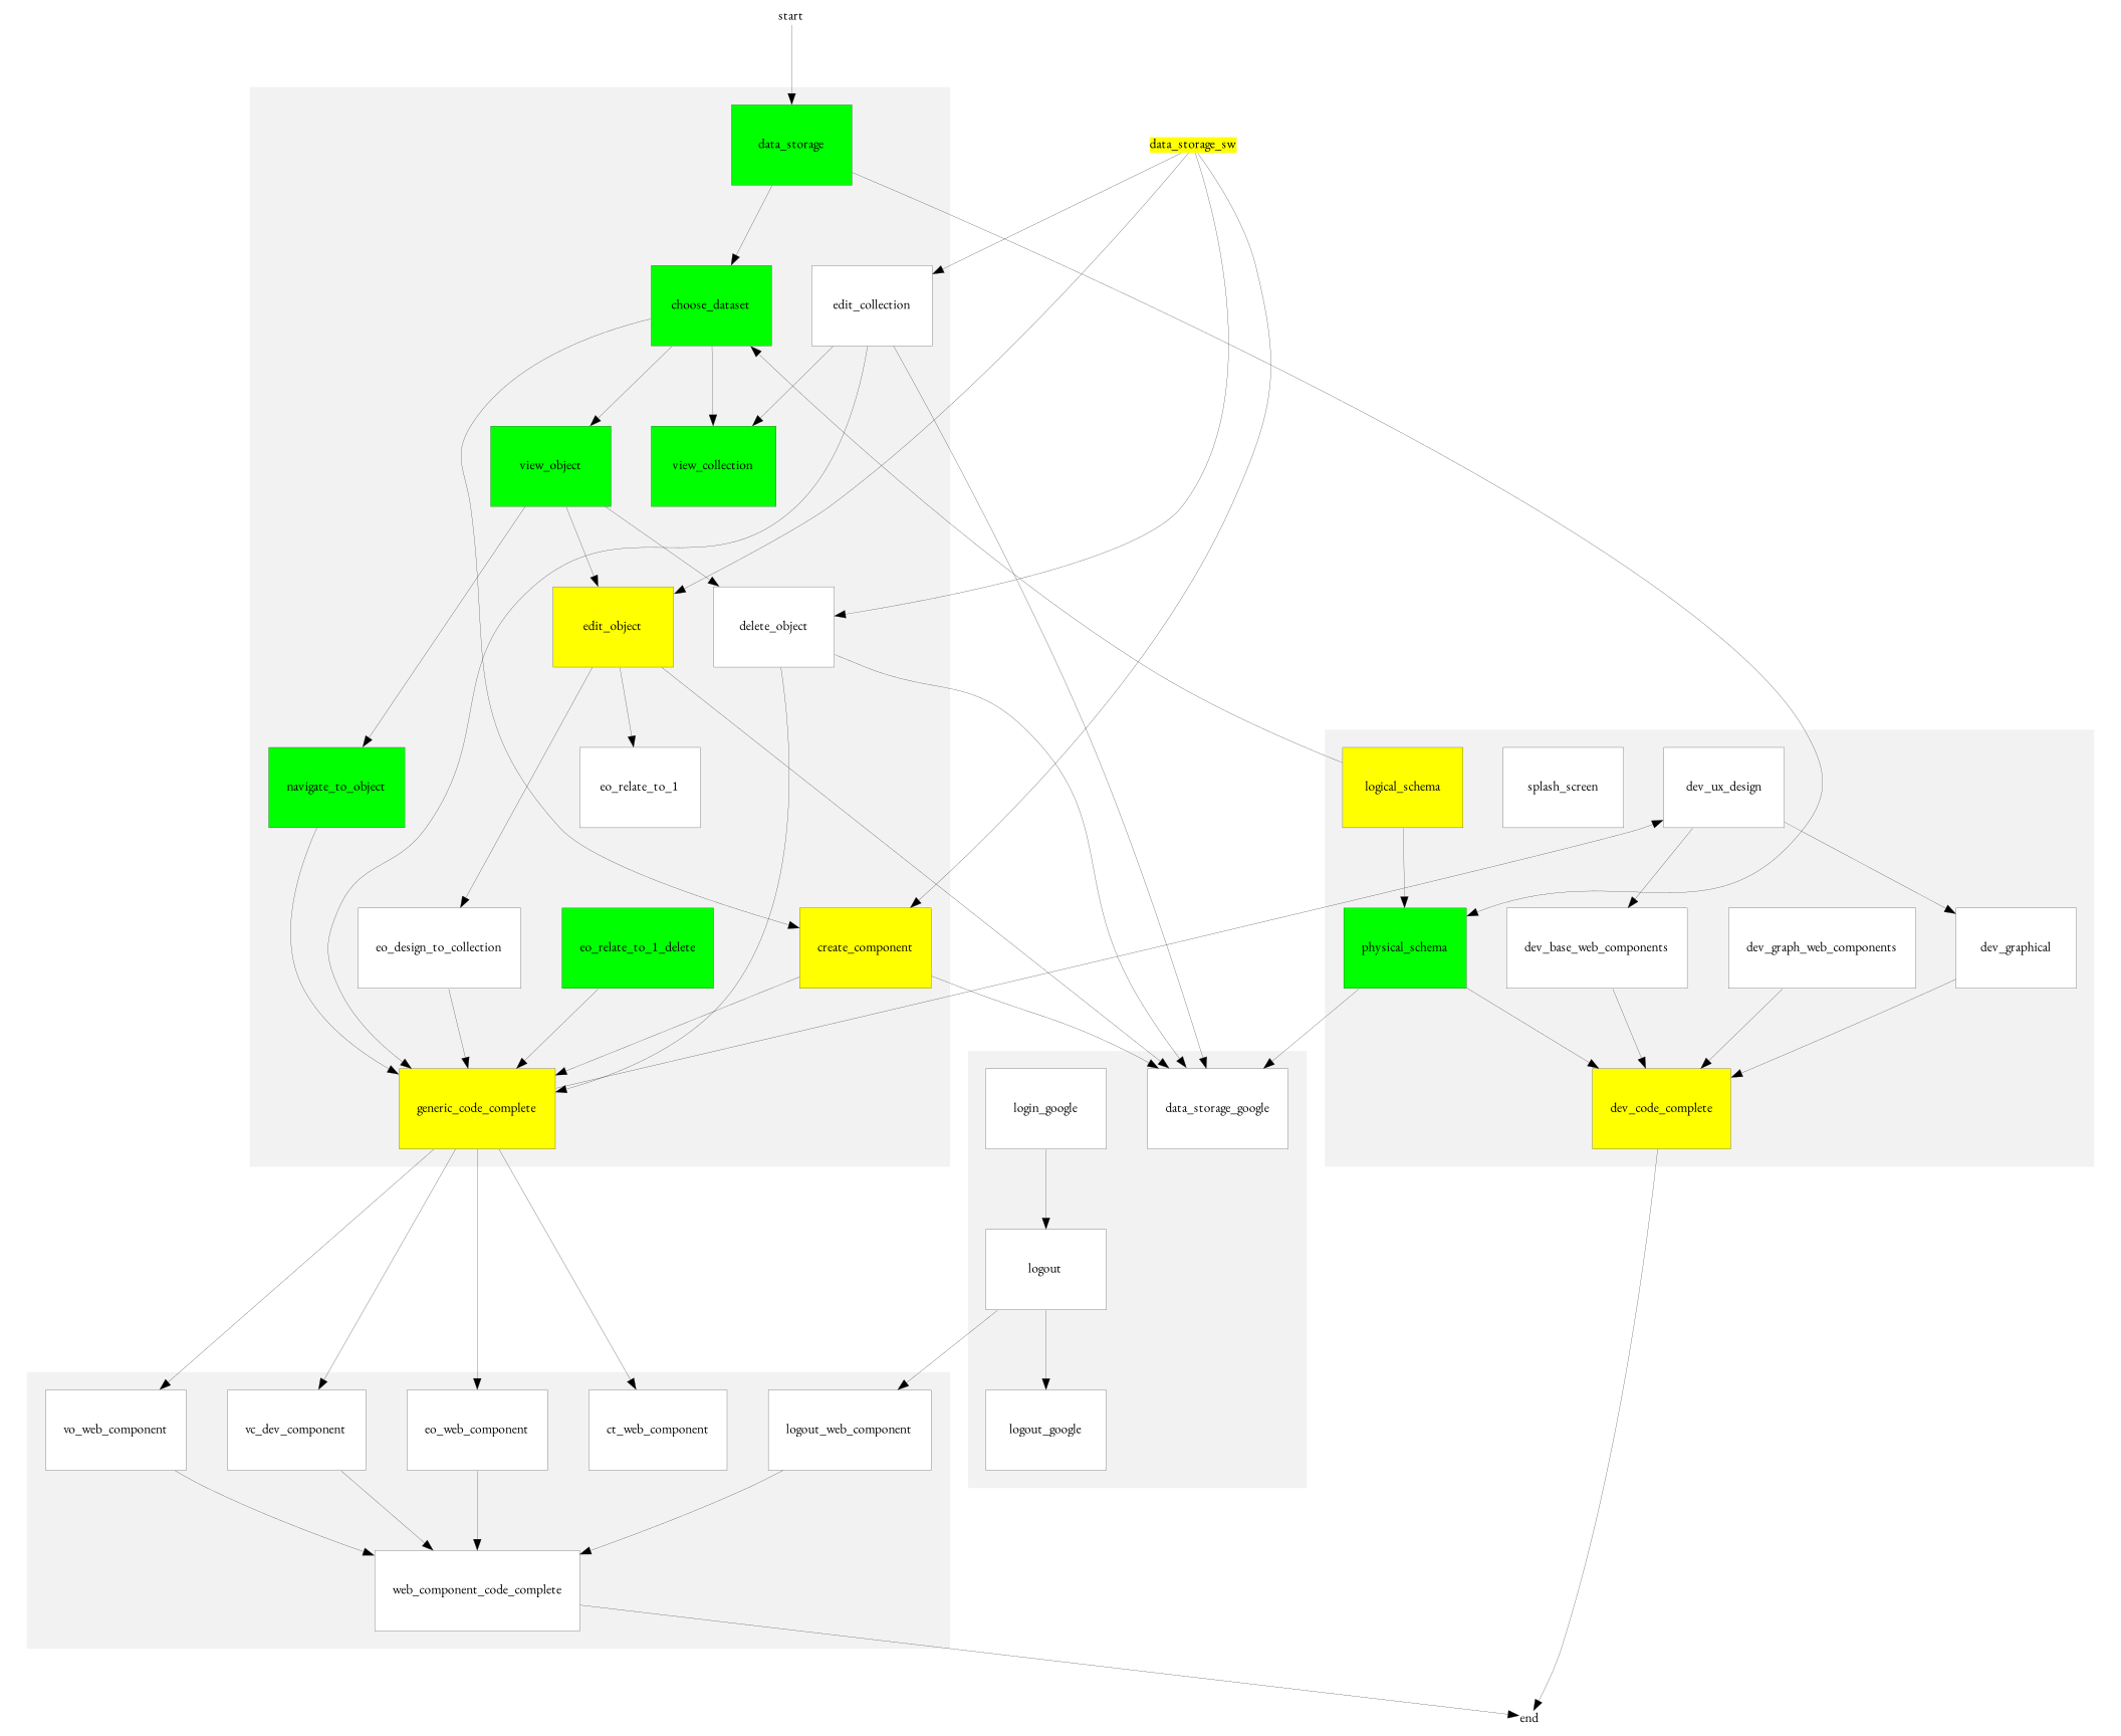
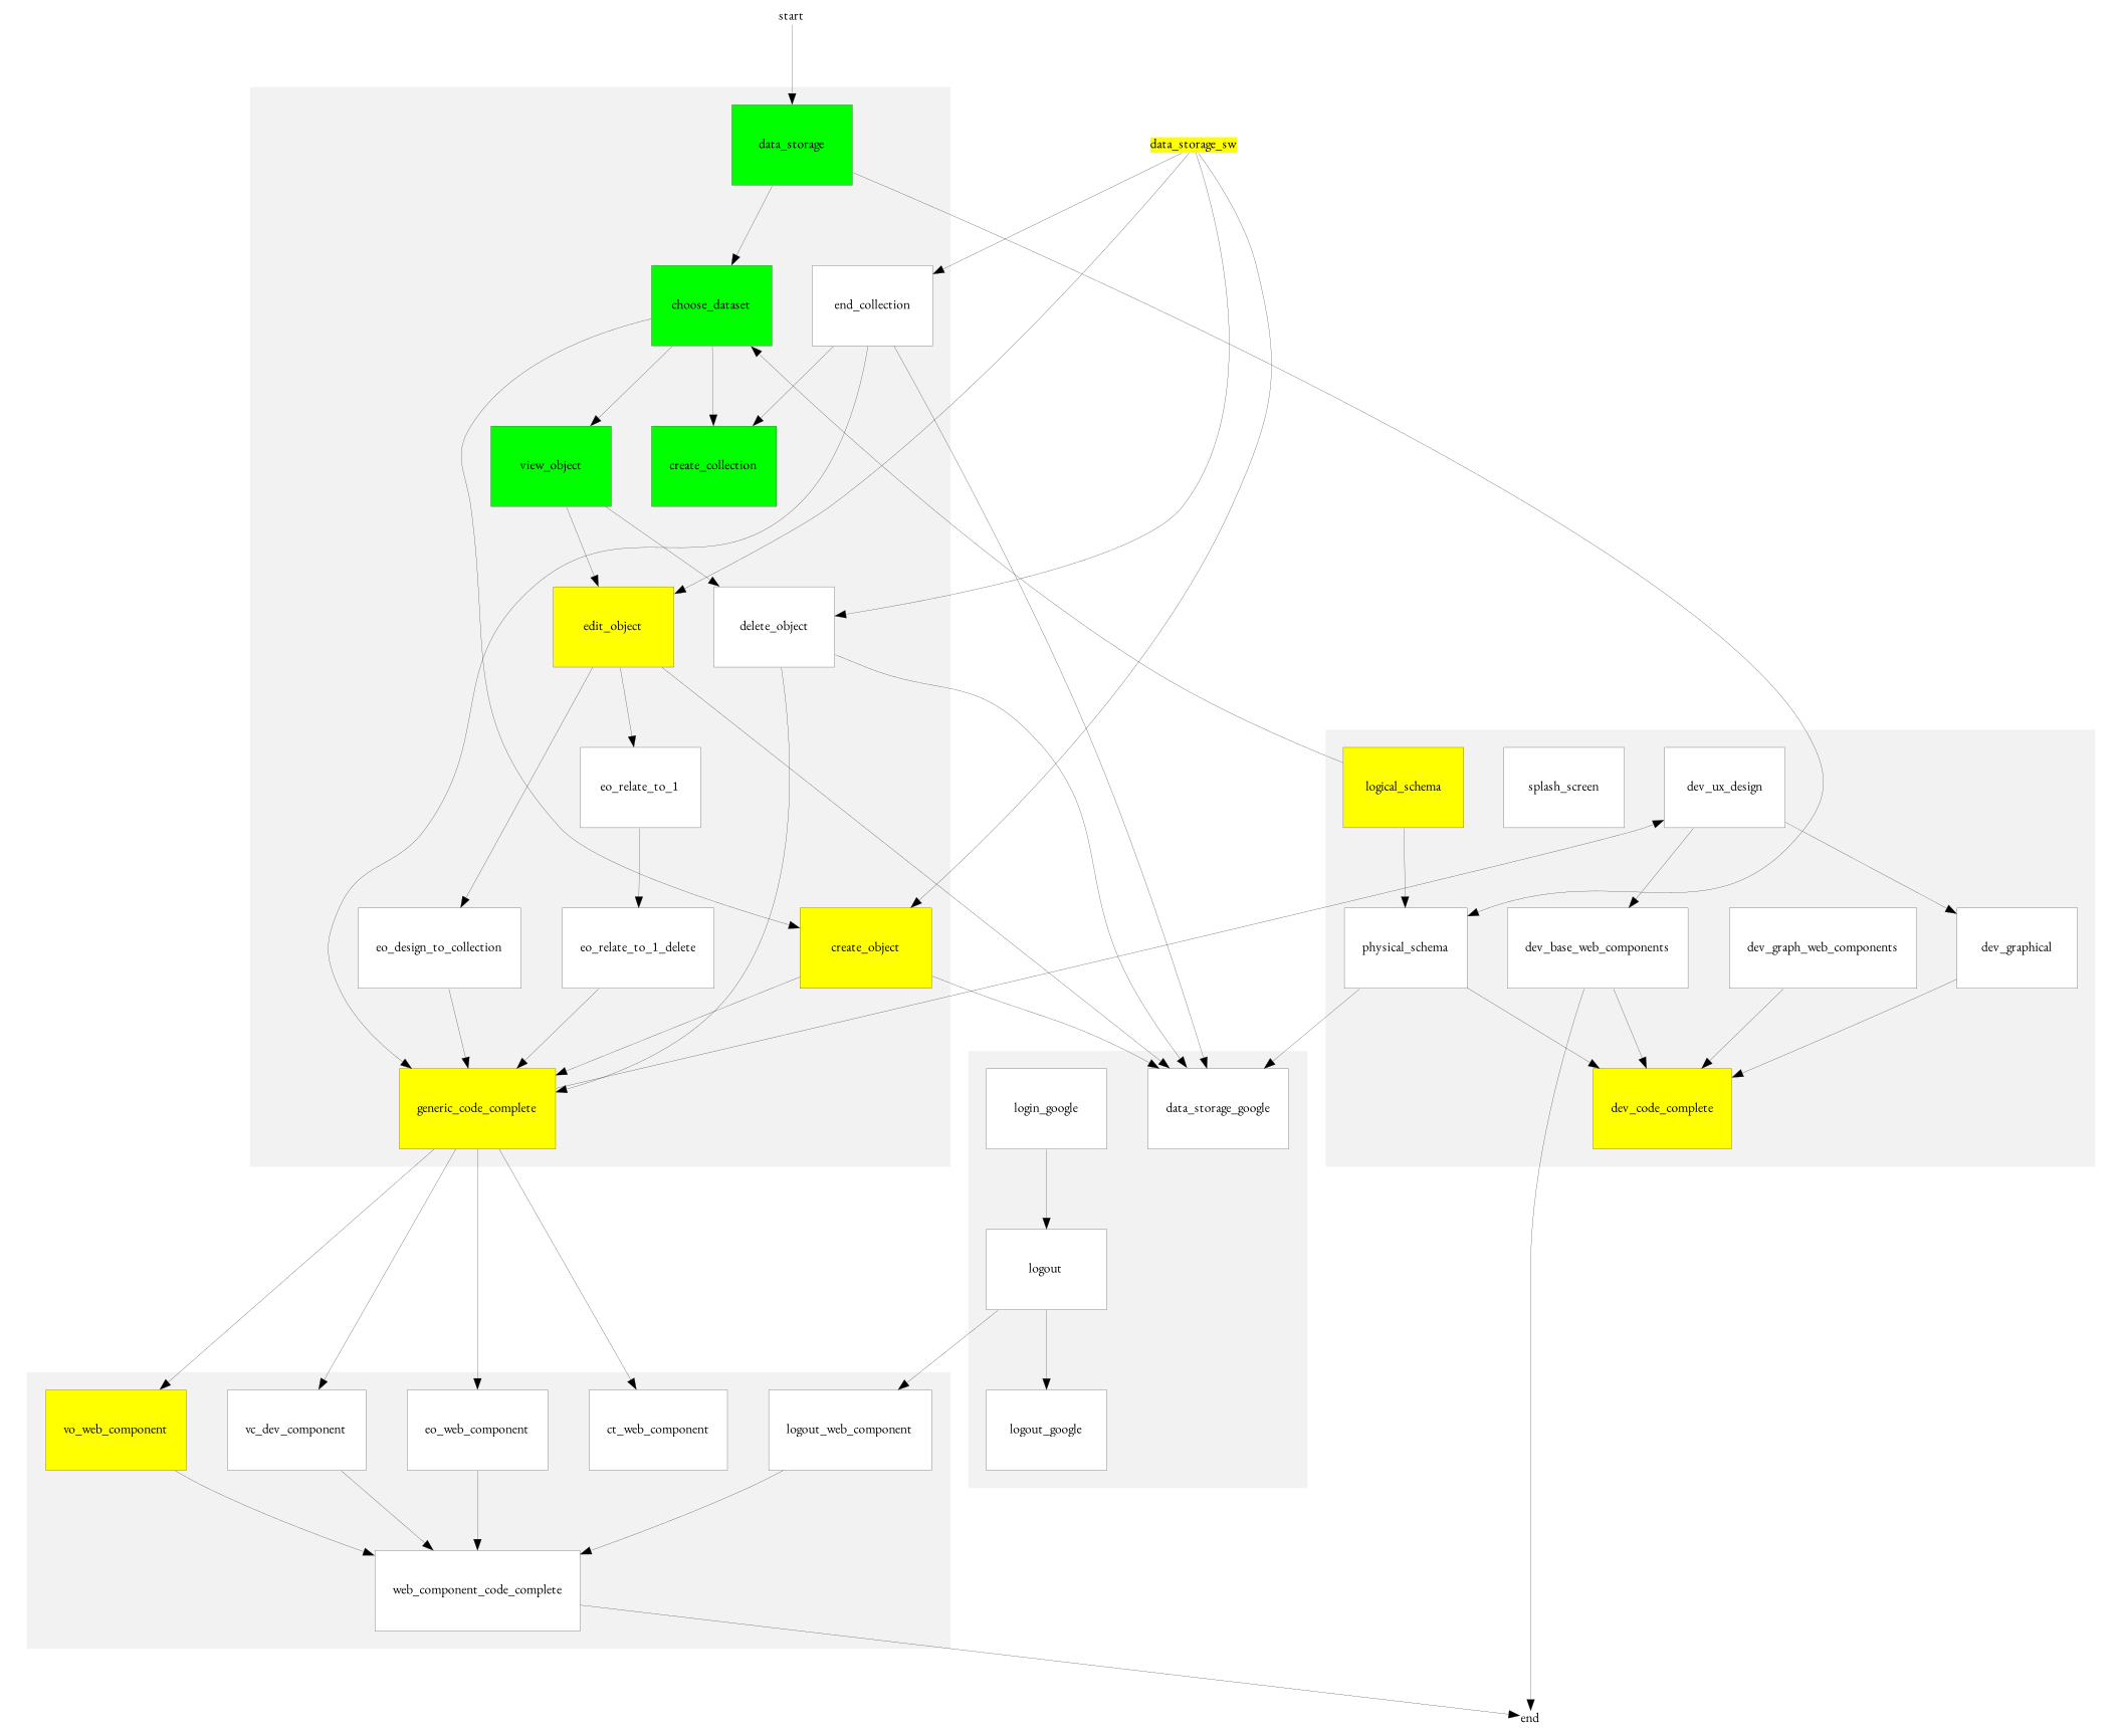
  digraph {
    fontname="EB Garamond"
    penwidth=0.1
    node [fillcolor=white fontname="EB Garamond" fontsize=6 penwidth=0.1 shape=box style=filled]
    edge [arrowsize=0.5 fontname="EB Garamond" penwidth=0.1]
    data_storage_sw [fillcolor=yellow margin=0.1 shape=plain]
    start [shape=plain]
    end [shape=plain]
    n4 [fillcolor=lime label=data_storage]
    choose_dataset [fillcolor=lime]
    view_object [fillcolor=lime]
-   navigate_to_object [fillcolor=lime]
-   view_collection [fillcolor=lime]
-   create_object [fillcolor=yellow label=create_component]
+   view_collection [fillcolor=lime label=create_collection]
+   create_object [fillcolor=yellow]
    edit_object [fillcolor=yellow]
    eo_relate_to_1
    n12 [label=eo_design_to_collection]
-   eo_relate_to_1_delete [fillcolor=lime]
-   edit_collection
+   eo_relate_to_1_delete
+   edit_collection [label=end_collection]
    delete_object
    generic_code_complete [fillcolor=yellow]
    data_storage_google
    login_google
    logout
    logout_google
    ct_web_component
-   vo_web_component
+   vo_web_component [fillcolor=yellow]
    n23 [label=vc_dev_component]
    eo_web_component
    logout_web_component
    web_component_code_complete
-   physical_schema [fillcolor=lime]
+   physical_schema
    logical_schema [fillcolor=yellow]
    splash_screen
    dev_ux_design
    dev_base_web_components
    dev_graph_web_components
    dev_graphical
    dev_code_complete [fillcolor=yellow]
    subgraph sub_1 {
      data_storage_sw
      start
      end
    }
    subgraph cluster_2 {
      color=white
      fillcolor=grey95
      style=filled
      n4
      choose_dataset
      view_object
-     navigate_to_object
      view_collection
      create_object
      edit_object
      eo_relate_to_1
      n12
      eo_relate_to_1_delete
      edit_collection
      delete_object
      generic_code_complete
    }
    subgraph cluster_3 {
      color=white
      fillcolor=grey95
      style=filled
      data_storage_google
      login_google
      logout
      logout_google
    }
    subgraph cluster_4 {
      color=white
      fillcolor=grey95
      style=filled
      ct_web_component
      vo_web_component
      n23
      eo_web_component
      logout_web_component
      web_component_code_complete
    }
    subgraph cluster_5 {
      color=white
      fillcolor=grey95
      style=filled
      physical_schema
      logical_schema
      splash_screen
      dev_ux_design
      dev_base_web_components
      dev_graph_web_components
      dev_graphical
      dev_code_complete
    }
    data_storage_sw -> create_object
    data_storage_sw -> edit_object
    data_storage_sw -> edit_collection
    data_storage_sw -> delete_object
    start -> n4
    n4 -> choose_dataset
    n4 -> physical_schema
    choose_dataset -> view_object
    choose_dataset -> view_collection
    choose_dataset -> create_object
-   view_object -> navigate_to_object
    view_object -> edit_object
    view_object -> delete_object
-   navigate_to_object -> generic_code_complete
    create_object -> generic_code_complete
    create_object -> data_storage_google
    edit_object -> eo_relate_to_1
    edit_object -> n12
    edit_object -> data_storage_google
+   eo_relate_to_1 -> eo_relate_to_1_delete
    n12 -> generic_code_complete
    eo_relate_to_1_delete -> generic_code_complete
    edit_collection -> view_collection
    edit_collection -> generic_code_complete
    edit_collection -> data_storage_google
    delete_object -> generic_code_complete
    delete_object -> data_storage_google
    generic_code_complete -> ct_web_component
    generic_code_complete -> vo_web_component
    generic_code_complete -> n23
    generic_code_complete -> eo_web_component
    generic_code_complete -> dev_ux_design
    login_google -> logout
    logout -> logout_google
    logout -> logout_web_component
    vo_web_component -> web_component_code_complete
    n23 -> web_component_code_complete
    eo_web_component -> web_component_code_complete
    logout_web_component -> web_component_code_complete
    web_component_code_complete -> end
    physical_schema -> data_storage_google
    physical_schema -> dev_code_complete
    logical_schema -> choose_dataset
    logical_schema -> physical_schema
    dev_ux_design -> dev_base_web_components
    dev_ux_design -> dev_graphical
    dev_base_web_components -> dev_code_complete
    dev_graph_web_components -> dev_code_complete
    dev_graphical -> dev_code_complete
-   dev_code_complete -> end
+   dev_base_web_components -> end
  }
